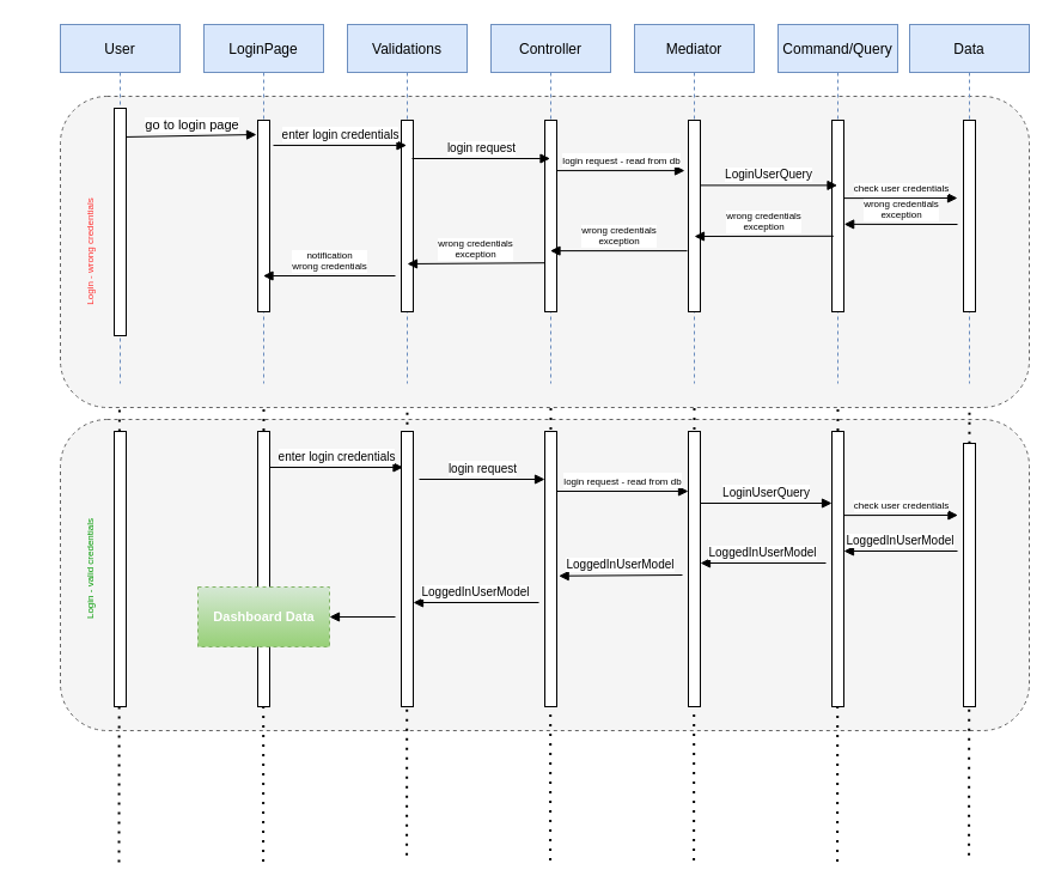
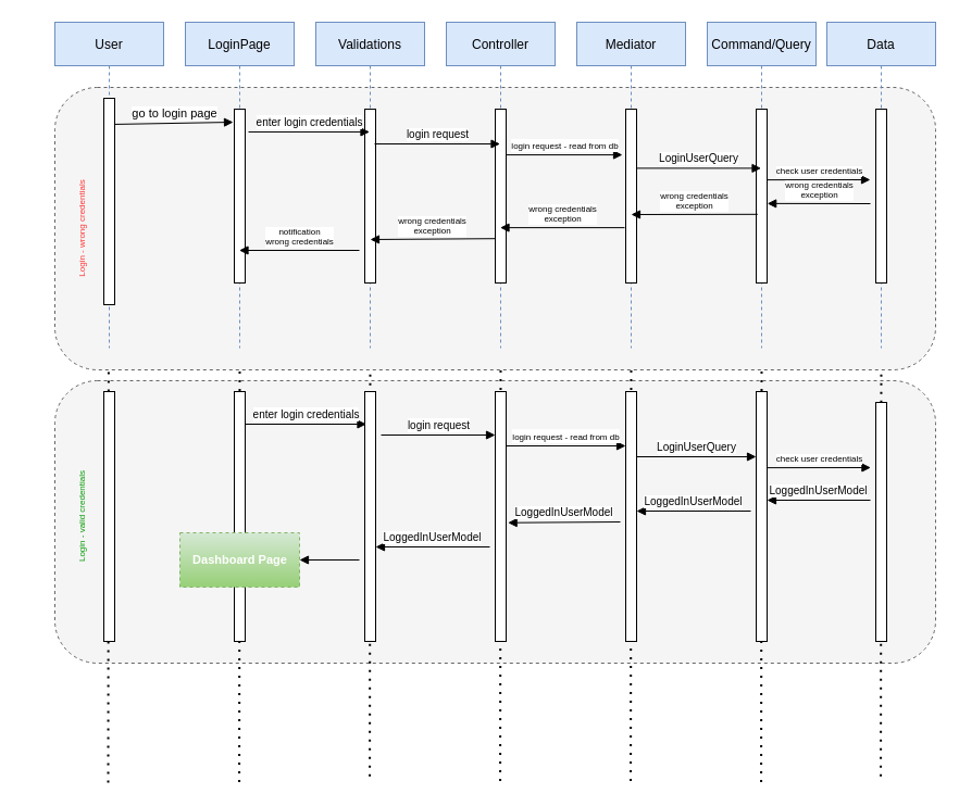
  <mxCell id="0" />
  <mxCell id="1" parent="0" />
  <mxCell id="2" value="" style="rounded=1;whiteSpace=wrap;html=1;fontSize=8;dashed=1;fillColor=#f5f5f5;strokeColor=#666666;fontColor=#333333;" parent="1" vertex="1"><mxGeometry x="50" y="350" width="810" height="260" as="geometry" /></mxCell>
  <mxCell id="3" value="" style="endArrow=none;dashed=1;html=1;dashPattern=1 3;strokeWidth=2;rounded=0;fontSize=8;fontColor=#FF3333;entryX=0.061;entryY=1.006;entryDx=0;entryDy=0;entryPerimeter=0;" parent="1" edge="1"><mxGeometry width="50" height="50" relative="1" as="geometry"><mxPoint x="809.58" y="714.22" as="sourcePoint" /><mxPoint x="809.99" y="335.78" as="targetPoint" /></mxGeometry></mxCell>
  <mxCell id="4" value="" style="endArrow=none;dashed=1;html=1;dashPattern=1 3;strokeWidth=2;rounded=0;fontSize=8;fontColor=#FF3333;entryX=0.061;entryY=1.006;entryDx=0;entryDy=0;entryPerimeter=0;" parent="1" edge="1"><mxGeometry width="50" height="50" relative="1" as="geometry"><mxPoint x="699.58" y="719.44" as="sourcePoint" /><mxPoint x="699.99" y="341" as="targetPoint" /></mxGeometry></mxCell>
  <mxCell id="5" value="" style="endArrow=none;dashed=1;html=1;dashPattern=1 3;strokeWidth=2;rounded=0;fontSize=8;fontColor=#FF3333;entryX=0.061;entryY=1.006;entryDx=0;entryDy=0;entryPerimeter=0;" parent="1" edge="1"><mxGeometry width="50" height="50" relative="1" as="geometry"><mxPoint x="579.58" y="718.44" as="sourcePoint" /><mxPoint x="579.99" y="340" as="targetPoint" /></mxGeometry></mxCell>
  <mxCell id="6" value="" style="endArrow=none;dashed=1;html=1;dashPattern=1 3;strokeWidth=2;rounded=0;fontSize=8;fontColor=#FF3333;entryX=0.061;entryY=1.006;entryDx=0;entryDy=0;entryPerimeter=0;" parent="1" edge="1"><mxGeometry width="50" height="50" relative="1" as="geometry"><mxPoint x="459.58" y="718.44" as="sourcePoint" /><mxPoint x="459.99" y="340" as="targetPoint" /></mxGeometry></mxCell>
  <mxCell id="7" value="" style="endArrow=none;dashed=1;html=1;dashPattern=1 3;strokeWidth=2;rounded=0;fontSize=8;fontColor=#FF3333;entryX=0.061;entryY=1.006;entryDx=0;entryDy=0;entryPerimeter=0;" parent="1" edge="1"><mxGeometry width="50" height="50" relative="1" as="geometry"><mxPoint x="339.58" y="714.22" as="sourcePoint" /><mxPoint x="339.99" y="335.78" as="targetPoint" /></mxGeometry></mxCell>
  <mxCell id="8" value="" style="endArrow=none;dashed=1;html=1;dashPattern=1 3;strokeWidth=2;rounded=0;fontSize=8;fontColor=#FF3333;entryX=0.061;entryY=1.006;entryDx=0;entryDy=0;entryPerimeter=0;" parent="1" edge="1"><mxGeometry width="50" height="50" relative="1" as="geometry"><mxPoint x="219.58" y="719.44" as="sourcePoint" /><mxPoint x="219.99" y="341" as="targetPoint" /></mxGeometry></mxCell>
  <mxCell id="9" value="" style="endArrow=none;dashed=1;html=1;dashPattern=1 3;strokeWidth=2;rounded=0;fontSize=8;fontColor=#FF3333;entryX=0.061;entryY=1.006;entryDx=0;entryDy=0;entryPerimeter=0;" parent="1" target="10" edge="1"><mxGeometry width="50" height="50" relative="1" as="geometry"><mxPoint x="99" y="720" as="sourcePoint" /><mxPoint x="450" y="420" as="targetPoint" /></mxGeometry></mxCell>
  <mxCell id="10" value="" style="rounded=1;whiteSpace=wrap;html=1;fontSize=8;dashed=1;fillColor=#f5f5f5;strokeColor=#666666;fontColor=#333333;fontStyle=1" parent="1" vertex="1"><mxGeometry x="50" y="80" width="810" height="260" as="geometry" /></mxCell>
  <mxCell id="11" value="User" style="shape=umlLifeline;perimeter=lifelinePerimeter;container=1;collapsible=0;recursiveResize=0;rounded=0;shadow=0;strokeWidth=1;fillColor=#dae8fc;strokeColor=#6c8ebf;" parent="1" vertex="1"><mxGeometry x="50" y="20" width="100" height="300" as="geometry" /></mxCell>
  <mxCell id="12" value="" style="points=[];perimeter=orthogonalPerimeter;rounded=0;shadow=0;strokeWidth=1;" parent="11" vertex="1"><mxGeometry x="45" y="70" width="10" height="190" as="geometry" /></mxCell>
  <mxCell id="13" value="LoginPage" style="shape=umlLifeline;perimeter=lifelinePerimeter;container=1;collapsible=0;recursiveResize=0;rounded=0;shadow=0;strokeWidth=1;fillColor=#dae8fc;strokeColor=#6c8ebf;" parent="1" vertex="1"><mxGeometry x="170" y="20" width="100" height="300" as="geometry" /></mxCell>
  <mxCell id="14" value="" style="points=[];perimeter=orthogonalPerimeter;rounded=0;shadow=0;strokeWidth=1;" parent="13" vertex="1"><mxGeometry x="45" y="80" width="10" height="160" as="geometry" /></mxCell>
  <mxCell id="15" value="Validations" style="shape=umlLifeline;perimeter=lifelinePerimeter;container=1;collapsible=0;recursiveResize=0;rounded=0;shadow=0;strokeWidth=1;fillColor=#dae8fc;strokeColor=#6c8ebf;" parent="1" vertex="1"><mxGeometry x="290" y="20" width="100" height="300" as="geometry" /></mxCell>
  <mxCell id="16" value="" style="points=[];perimeter=orthogonalPerimeter;rounded=0;shadow=0;strokeWidth=1;" parent="15" vertex="1"><mxGeometry x="45" y="80" width="10" height="160" as="geometry" /></mxCell>
  <mxCell id="17" value="Controller" style="shape=umlLifeline;perimeter=lifelinePerimeter;container=1;collapsible=0;recursiveResize=0;rounded=0;shadow=0;strokeWidth=1;fillColor=#dae8fc;strokeColor=#6c8ebf;" parent="1" vertex="1"><mxGeometry x="410" y="20" width="100" height="300" as="geometry" /></mxCell>
  <mxCell id="18" value="" style="points=[];perimeter=orthogonalPerimeter;rounded=0;shadow=0;strokeWidth=1;" parent="17" vertex="1"><mxGeometry x="45" y="80" width="10" height="160" as="geometry" /></mxCell>
  <mxCell id="19" value="Mediator" style="shape=umlLifeline;perimeter=lifelinePerimeter;container=1;collapsible=0;recursiveResize=0;rounded=0;shadow=0;strokeWidth=1;fillColor=#dae8fc;strokeColor=#6c8ebf;" parent="1" vertex="1"><mxGeometry x="530" y="20" width="100" height="300" as="geometry" /></mxCell>
  <mxCell id="20" value="" style="points=[];perimeter=orthogonalPerimeter;rounded=0;shadow=0;strokeWidth=1;" parent="19" vertex="1"><mxGeometry x="45" y="80" width="10" height="160" as="geometry" /></mxCell>
  <mxCell id="21" value="Command/Query" style="shape=umlLifeline;perimeter=lifelinePerimeter;container=1;collapsible=0;recursiveResize=0;rounded=0;shadow=0;strokeWidth=1;fillColor=#dae8fc;strokeColor=#6c8ebf;" parent="1" vertex="1"><mxGeometry x="650" y="20" width="100" height="300" as="geometry" /></mxCell>
  <mxCell id="22" value="" style="points=[];perimeter=orthogonalPerimeter;rounded=0;shadow=0;strokeWidth=1;" parent="21" vertex="1"><mxGeometry x="45" y="80" width="10" height="160" as="geometry" /></mxCell>
  <mxCell id="23" value="Data" style="shape=umlLifeline;perimeter=lifelinePerimeter;container=1;collapsible=0;recursiveResize=0;rounded=0;shadow=0;strokeWidth=1;fillColor=#dae8fc;strokeColor=#6c8ebf;" parent="1" vertex="1"><mxGeometry x="760" y="20" width="100" height="300" as="geometry" /></mxCell>
  <mxCell id="24" value="" style="points=[];perimeter=orthogonalPerimeter;rounded=0;shadow=0;strokeWidth=1;" parent="23" vertex="1"><mxGeometry x="45" y="80" width="10" height="160" as="geometry" /></mxCell>
  <mxCell id="25" value="go to login page" style="html=1;verticalAlign=bottom;endArrow=block;rounded=0;exitX=1;exitY=0.126;exitDx=0;exitDy=0;exitPerimeter=0;entryX=-0.1;entryY=0.075;entryDx=0;entryDy=0;entryPerimeter=0;" parent="1" source="12" target="14" edge="1"><mxGeometry width="80" relative="1" as="geometry"><mxPoint x="400" y="380" as="sourcePoint" /><mxPoint x="480" y="380" as="targetPoint" /></mxGeometry></mxCell>
  <mxCell id="26" value="&lt;font style=&quot;font-size: 10px;&quot;&gt;enter login credentials&lt;/font&gt;" style="html=1;verticalAlign=bottom;endArrow=block;rounded=0;exitX=1.3;exitY=0.131;exitDx=0;exitDy=0;exitPerimeter=0;" parent="1" source="14" target="15" edge="1"><mxGeometry width="80" relative="1" as="geometry"><mxPoint x="400" y="380" as="sourcePoint" /><mxPoint x="480" y="380" as="targetPoint" /></mxGeometry></mxCell>
  <mxCell id="27" value="login request" style="html=1;verticalAlign=bottom;endArrow=block;rounded=0;fontSize=10;exitX=0.9;exitY=0.2;exitDx=0;exitDy=0;exitPerimeter=0;" parent="1" source="16" target="17" edge="1"><mxGeometry width="80" relative="1" as="geometry"><mxPoint x="400" y="380" as="sourcePoint" /><mxPoint x="480" y="380" as="targetPoint" /></mxGeometry></mxCell>
  <mxCell id="28" value="&lt;font style=&quot;font-size: 8px;&quot;&gt;login request - read from db&lt;/font&gt;" style="html=1;verticalAlign=bottom;endArrow=block;rounded=0;fontSize=10;entryX=-0.3;entryY=0.263;entryDx=0;entryDy=0;entryPerimeter=0;" parent="1" source="18" target="20" edge="1"><mxGeometry width="80" relative="1" as="geometry"><mxPoint x="400" y="380" as="sourcePoint" /><mxPoint x="480" y="380" as="targetPoint" /></mxGeometry></mxCell>
  <mxCell id="29" value="LoginUserQuery" style="html=1;verticalAlign=bottom;endArrow=block;rounded=0;fontSize=10;exitX=1.018;exitY=0.34;exitDx=0;exitDy=0;exitPerimeter=0;" parent="1" source="20" target="21" edge="1"><mxGeometry width="80" relative="1" as="geometry"><mxPoint x="410" y="260" as="sourcePoint" /><mxPoint x="490" y="260" as="targetPoint" /></mxGeometry></mxCell>
  <mxCell id="30" value="check user credentials" style="html=1;verticalAlign=bottom;endArrow=block;rounded=0;fontSize=8;exitX=0.959;exitY=0.407;exitDx=0;exitDy=0;exitPerimeter=0;" parent="1" source="22" edge="1"><mxGeometry width="80" relative="1" as="geometry"><mxPoint x="410" y="260" as="sourcePoint" /><mxPoint x="800" y="165" as="targetPoint" /></mxGeometry></mxCell>
  <mxCell id="31" value="wrong credentials &lt;br&gt;exception" style="html=1;verticalAlign=bottom;endArrow=block;rounded=0;fontSize=8;entryX=1.018;entryY=0.543;entryDx=0;entryDy=0;entryPerimeter=0;" parent="1" target="22" edge="1"><mxGeometry width="80" relative="1" as="geometry"><mxPoint x="800" y="187" as="sourcePoint" /><mxPoint x="490" y="260" as="targetPoint" /></mxGeometry></mxCell>
  <mxCell id="32" value="wrong credentials&lt;br&gt;exception" style="html=1;verticalAlign=bottom;endArrow=block;rounded=0;fontSize=8;exitX=0.135;exitY=0.605;exitDx=0;exitDy=0;exitPerimeter=0;" parent="1" source="22" edge="1"><mxGeometry width="80" relative="1" as="geometry"><mxPoint x="690" y="197" as="sourcePoint" /><mxPoint x="580" y="197" as="targetPoint" /></mxGeometry></mxCell>
  <mxCell id="33" value="wrong credentials&lt;br&gt;exception" style="html=1;verticalAlign=bottom;endArrow=block;rounded=0;fontSize=8;exitX=-0.1;exitY=0.682;exitDx=0;exitDy=0;exitPerimeter=0;" parent="1" source="20" target="17" edge="1"><mxGeometry width="80" relative="1" as="geometry"><mxPoint x="706.35" y="206.8" as="sourcePoint" /><mxPoint x="590" y="207" as="targetPoint" /></mxGeometry></mxCell>
  <mxCell id="34" value="wrong credentials&lt;br&gt;exception" style="html=1;verticalAlign=bottom;endArrow=block;rounded=0;fontSize=8;exitX=0.018;exitY=0.745;exitDx=0;exitDy=0;exitPerimeter=0;" parent="1" source="18" edge="1"><mxGeometry width="80" relative="1" as="geometry"><mxPoint x="450" y="220" as="sourcePoint" /><mxPoint x="340" y="220" as="targetPoint" /></mxGeometry></mxCell>
  <mxCell id="35" value="notification &lt;br&gt;wrong credentials" style="html=1;verticalAlign=bottom;endArrow=block;rounded=0;fontSize=8;" parent="1" target="13" edge="1"><mxGeometry width="80" relative="1" as="geometry"><mxPoint x="330" y="230" as="sourcePoint" /><mxPoint x="350" y="230" as="targetPoint" /></mxGeometry></mxCell>
  <mxCell id="36" value="&lt;font color=&quot;#ff3333&quot;&gt;Login - wrong credentials&lt;/font&gt;" style="text;html=1;strokeColor=none;fillColor=none;align=center;verticalAlign=middle;whiteSpace=wrap;rounded=0;dashed=1;fontSize=8;rotation=-90;" parent="1" vertex="1"><mxGeometry y="195" width="110" height="30" as="geometry" x="20" /></mxCell>
  <mxCell id="37" value="" style="points=[];perimeter=orthogonalPerimeter;rounded=0;shadow=0;strokeWidth=1;" parent="1" vertex="1"><mxGeometry x="95" y="360" width="10" height="230" as="geometry" /></mxCell>
  <mxCell id="38" value="" style="points=[];perimeter=orthogonalPerimeter;rounded=0;shadow=0;strokeWidth=1;" parent="1" vertex="1"><mxGeometry x="215" y="360" width="10" height="230" as="geometry" /></mxCell>
  <mxCell id="39" value="" style="points=[];perimeter=orthogonalPerimeter;rounded=0;shadow=0;strokeWidth=1;" parent="1" vertex="1"><mxGeometry x="335" y="360" width="10" height="230" as="geometry" /></mxCell>
  <mxCell id="40" value="" style="points=[];perimeter=orthogonalPerimeter;rounded=0;shadow=0;strokeWidth=1;" parent="1" vertex="1"><mxGeometry x="455" y="360" width="10" height="230" as="geometry" /></mxCell>
  <mxCell id="41" value="" style="points=[];perimeter=orthogonalPerimeter;rounded=0;shadow=0;strokeWidth=1;" parent="1" vertex="1"><mxGeometry x="575" y="360" width="10" height="230" as="geometry" /></mxCell>
  <mxCell id="42" value="" style="points=[];perimeter=orthogonalPerimeter;rounded=0;shadow=0;strokeWidth=1;" parent="1" vertex="1"><mxGeometry x="695" y="360" width="10" height="230" as="geometry" /></mxCell>
  <mxCell id="43" value="" style="points=[];perimeter=orthogonalPerimeter;rounded=0;shadow=0;strokeWidth=1;" parent="1" vertex="1"><mxGeometry x="805" y="370" width="10" height="220" as="geometry" /></mxCell>
  <mxCell id="44" value="&lt;font style=&quot;font-size: 10px;&quot;&gt;enter login credentials&lt;/font&gt;" style="html=1;verticalAlign=bottom;endArrow=block;rounded=0;exitX=1.3;exitY=0.131;exitDx=0;exitDy=0;exitPerimeter=0;" parent="1" edge="1"><mxGeometry width="80" relative="1" as="geometry"><mxPoint x="225" y="390" as="sourcePoint" /><mxPoint x="336.5" y="390" as="targetPoint" /></mxGeometry></mxCell>
  <mxCell id="45" value="&lt;font style=&quot;font-size: 10px;&quot;&gt;login request&lt;/font&gt;" style="html=1;verticalAlign=bottom;endArrow=block;rounded=0;" parent="1" target="40" edge="1"><mxGeometry width="80" relative="1" as="geometry"><mxPoint x="350" y="400" as="sourcePoint" /><mxPoint x="346.5" y="400" as="targetPoint" /></mxGeometry></mxCell>
  <mxCell id="46" value="&lt;font style=&quot;font-size: 8px;&quot;&gt;login request - read from db&lt;/font&gt;" style="html=1;verticalAlign=bottom;endArrow=block;rounded=0;entryX=0.5;entryY=0.129;entryDx=0;entryDy=0;entryPerimeter=0;" parent="1" edge="1"><mxGeometry width="80" relative="1" as="geometry"><mxPoint x="465" y="410" as="sourcePoint" /><mxPoint x="575" y="409.99" as="targetPoint" /></mxGeometry></mxCell>
  <mxCell id="47" value="&lt;span style=&quot;font-size: 10px;&quot;&gt;LoginUserQuery&lt;/span&gt;" style="html=1;verticalAlign=bottom;endArrow=block;rounded=0;entryX=0.5;entryY=0.129;entryDx=0;entryDy=0;entryPerimeter=0;" parent="1" edge="1"><mxGeometry width="80" relative="1" as="geometry"><mxPoint x="585" y="420" as="sourcePoint" /><mxPoint x="695" y="419.99" as="targetPoint" /></mxGeometry></mxCell>
  <mxCell id="48" value="check user credentials" style="html=1;verticalAlign=bottom;endArrow=block;rounded=0;fontSize=8;exitX=0.959;exitY=0.407;exitDx=0;exitDy=0;exitPerimeter=0;" parent="1" edge="1"><mxGeometry width="80" relative="1" as="geometry"><mxPoint x="705" y="430.12" as="sourcePoint" /><mxPoint x="800.41" y="430" as="targetPoint" /></mxGeometry></mxCell>
  <mxCell id="49" value="&lt;font style=&quot;font-size: 10px;&quot;&gt;LoggedInUserModel&lt;/font&gt;" style="html=1;verticalAlign=bottom;endArrow=block;rounded=0;fontSize=8;" parent="1" target="42" edge="1"><mxGeometry width="80" relative="1" as="geometry"><mxPoint x="800" y="460" as="sourcePoint" /><mxPoint x="710" y="450" as="targetPoint" /></mxGeometry></mxCell>
  <mxCell id="50" value="&lt;span style=&quot;font-size: 10px;&quot;&gt;LoggedInUserModel&lt;/span&gt;" style="html=1;verticalAlign=bottom;endArrow=block;rounded=0;fontSize=8;" parent="1" target="41" edge="1"><mxGeometry width="80" relative="1" as="geometry"><mxPoint x="690" y="470" as="sourcePoint" /><mxPoint x="717.5" y="469.2" as="targetPoint" /></mxGeometry></mxCell>
  <mxCell id="51" value="&lt;span style=&quot;font-size: 10px;&quot;&gt;LoggedInUserModel&lt;/span&gt;" style="html=1;verticalAlign=bottom;endArrow=block;rounded=0;fontSize=8;entryX=1.167;entryY=0.525;entryDx=0;entryDy=0;entryPerimeter=0;" parent="1" target="40" edge="1"><mxGeometry width="80" relative="1" as="geometry"><mxPoint x="570" y="480" as="sourcePoint" /><mxPoint x="597.5" y="480.98" as="targetPoint" /></mxGeometry></mxCell>
  <mxCell id="52" value="&lt;span style=&quot;font-size: 10px;&quot;&gt;LoggedInUserModel&lt;/span&gt;" style="html=1;verticalAlign=bottom;endArrow=block;rounded=0;fontSize=8;" parent="1" target="39" edge="1"><mxGeometry width="80" relative="1" as="geometry"><mxPoint x="450" y="503" as="sourcePoint" /><mxPoint x="480" y="490.9" as="targetPoint" /></mxGeometry></mxCell>
- <mxCell id="53" value="&lt;font color=&quot;#ffffff&quot;&gt;&lt;b&gt;Dashboard Data&lt;/b&gt;&lt;/font&gt;" style="html=1;dashed=1;fontSize=11;fillColor=#d5e8d4;strokeColor=#82b366;gradientColor=#97d077;" parent="1" vertex="1"><mxGeometry x="165" y="490" width="110" height="50" as="geometry" /></mxCell>
+ <mxCell id="53" value="&lt;font color=&quot;#ffffff&quot;&gt;&lt;b&gt;Dashboard Page&lt;/b&gt;&lt;/font&gt;" style="html=1;dashed=1;fontSize=11;fillColor=#d5e8d4;strokeColor=#82b366;gradientColor=#97d077;" parent="1" vertex="1"><mxGeometry x="165" y="490" width="110" height="50" as="geometry" /></mxCell>
  <mxCell id="54" value="" style="html=1;verticalAlign=bottom;endArrow=block;rounded=0;fontSize=8;entryX=1;entryY=0.5;entryDx=0;entryDy=0;" parent="1" target="53" edge="1"><mxGeometry x="-0.273" y="-5" width="80" relative="1" as="geometry"><mxPoint x="330" y="515" as="sourcePoint" /><mxPoint x="355" y="513.22" as="targetPoint" /><mxPoint as="offset" /></mxGeometry></mxCell>
  <mxCell id="55" value="&lt;font color=&quot;#009900&quot;&gt;Login - valid credentials&lt;/font&gt;" style="text;html=1;strokeColor=none;fillColor=none;align=center;verticalAlign=middle;whiteSpace=wrap;rounded=0;dashed=1;fontSize=8;rotation=-90;" parent="1" vertex="1"><mxGeometry y="460" width="110" height="30" as="geometry" x="20" /></mxCell>
